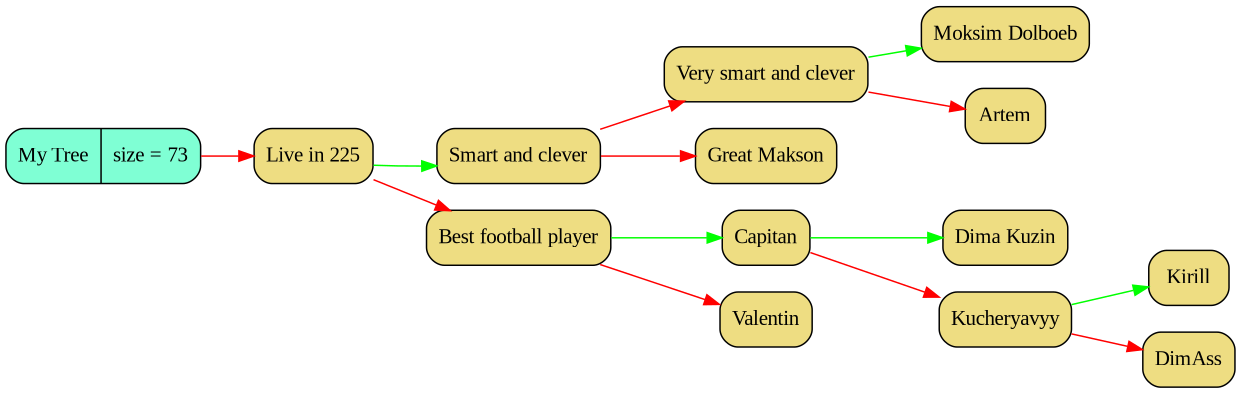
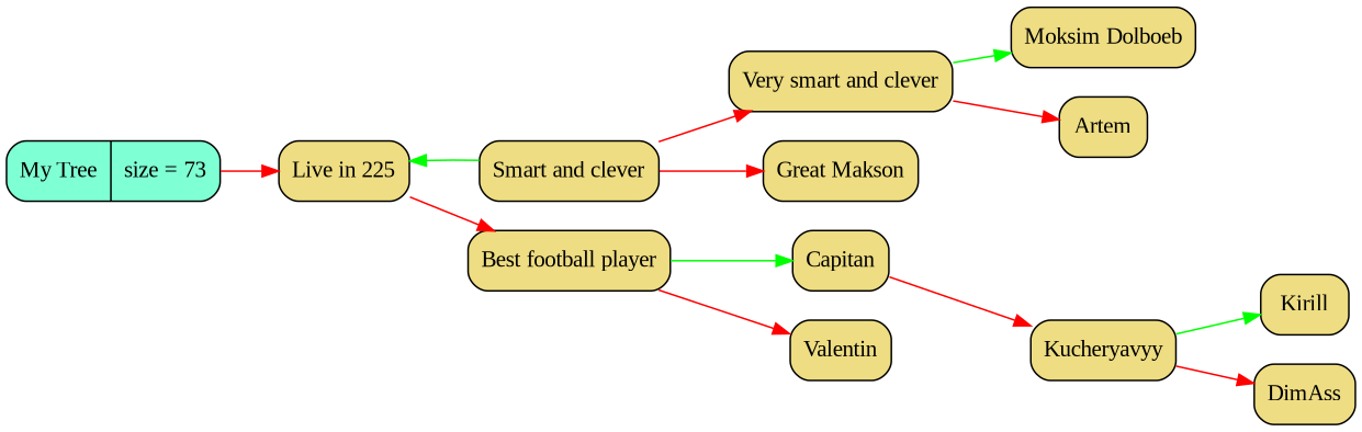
  digraph {
    fontname="Liberation Serif"
    rankdir=LR
    node [fillcolor=lightgoldenrod fontname="Liberation Serif" fontsize=14 shape=Mrecord style=filled]
    edge [color=red fontcolor=blue fontname="Liberation Serif" fontsize=12]
    n1 [fillcolor=aquamarine label="{My Tree | size = 73}"]
    n2 [label=" <value> Live in 225"]
    n3 [label=" <value> Smart and clever"]
    n4 [label=" <value> Best football player"]
    n5 [label=" <value> Very smart and clever"]
    n6 [label=" <value> Great Makson"]
    n7 [label=" <value> Capitan"]
    n8 [label=" <value> Valentin"]
    n9 [label=" <value> Moksim Dolboeb"]
    n10 [label=" <value> Artem"]
-   n11 [label=" <value> Dima Kuzin"]
    n12 [label=" <value> Kucheryavyy"]
    n13 [label=" <value> Kirill"]
    n14 [label=" <value> DimAss"]
    n1 -> n2
-   n2 -> n3 [color=green]
+   n3 -> n2 [color=green]
    n2 -> n4
    n3 -> n5
    n3 -> n6
    n4 -> n7 [color=green]
    n4 -> n8
    n5 -> n9 [color=green]
    n5 -> n10
-   n7 -> n11 [color=green]
    n7 -> n12
    n12 -> n13 [color=green]
    n12 -> n14
  }
